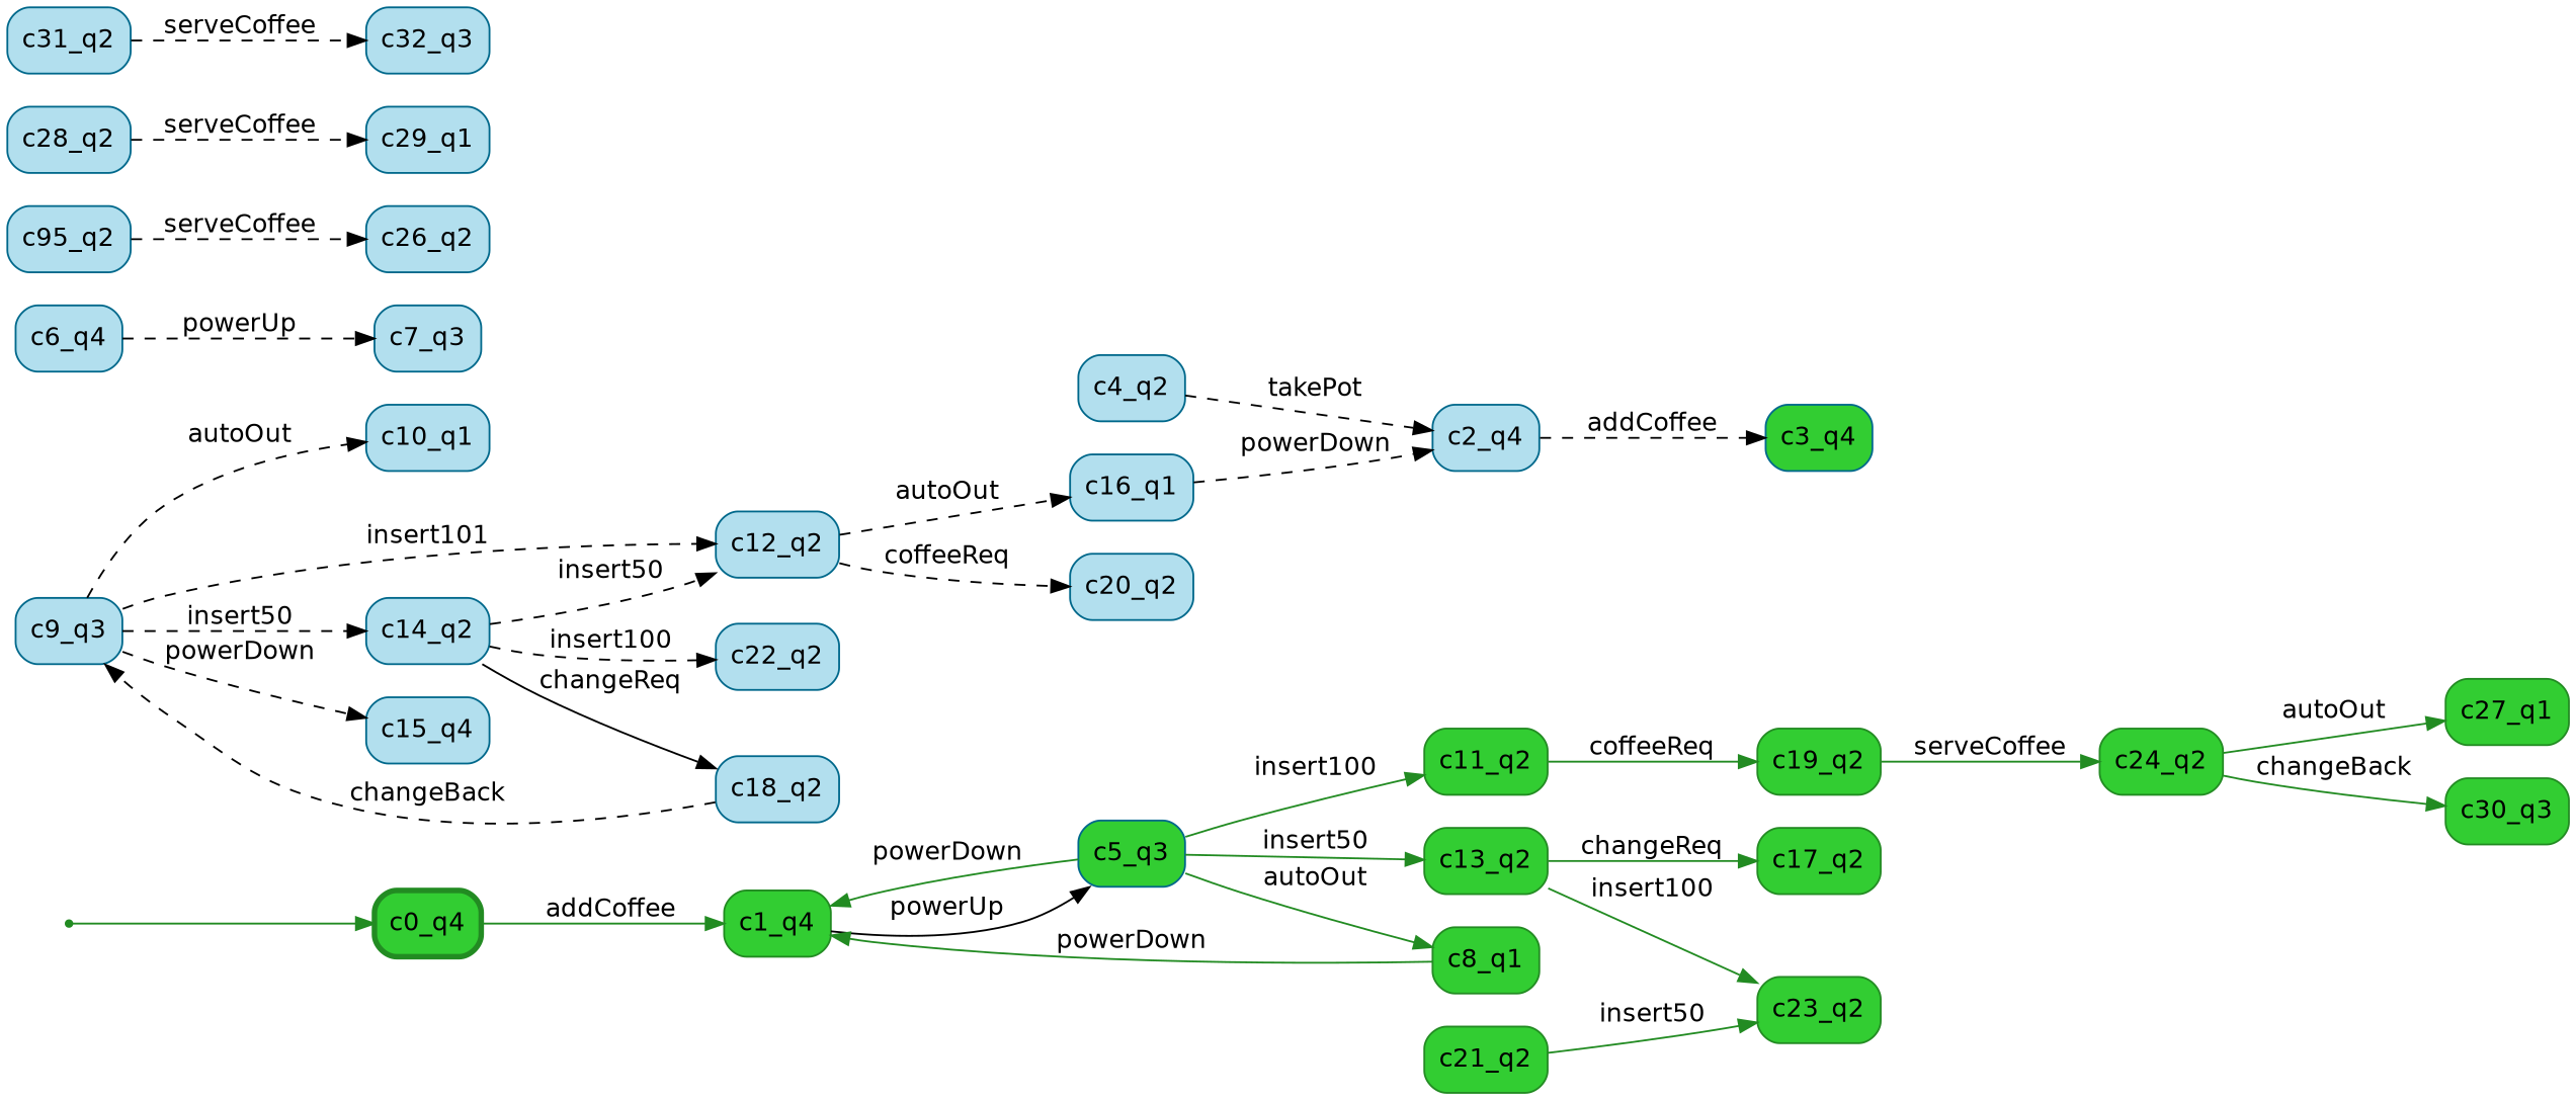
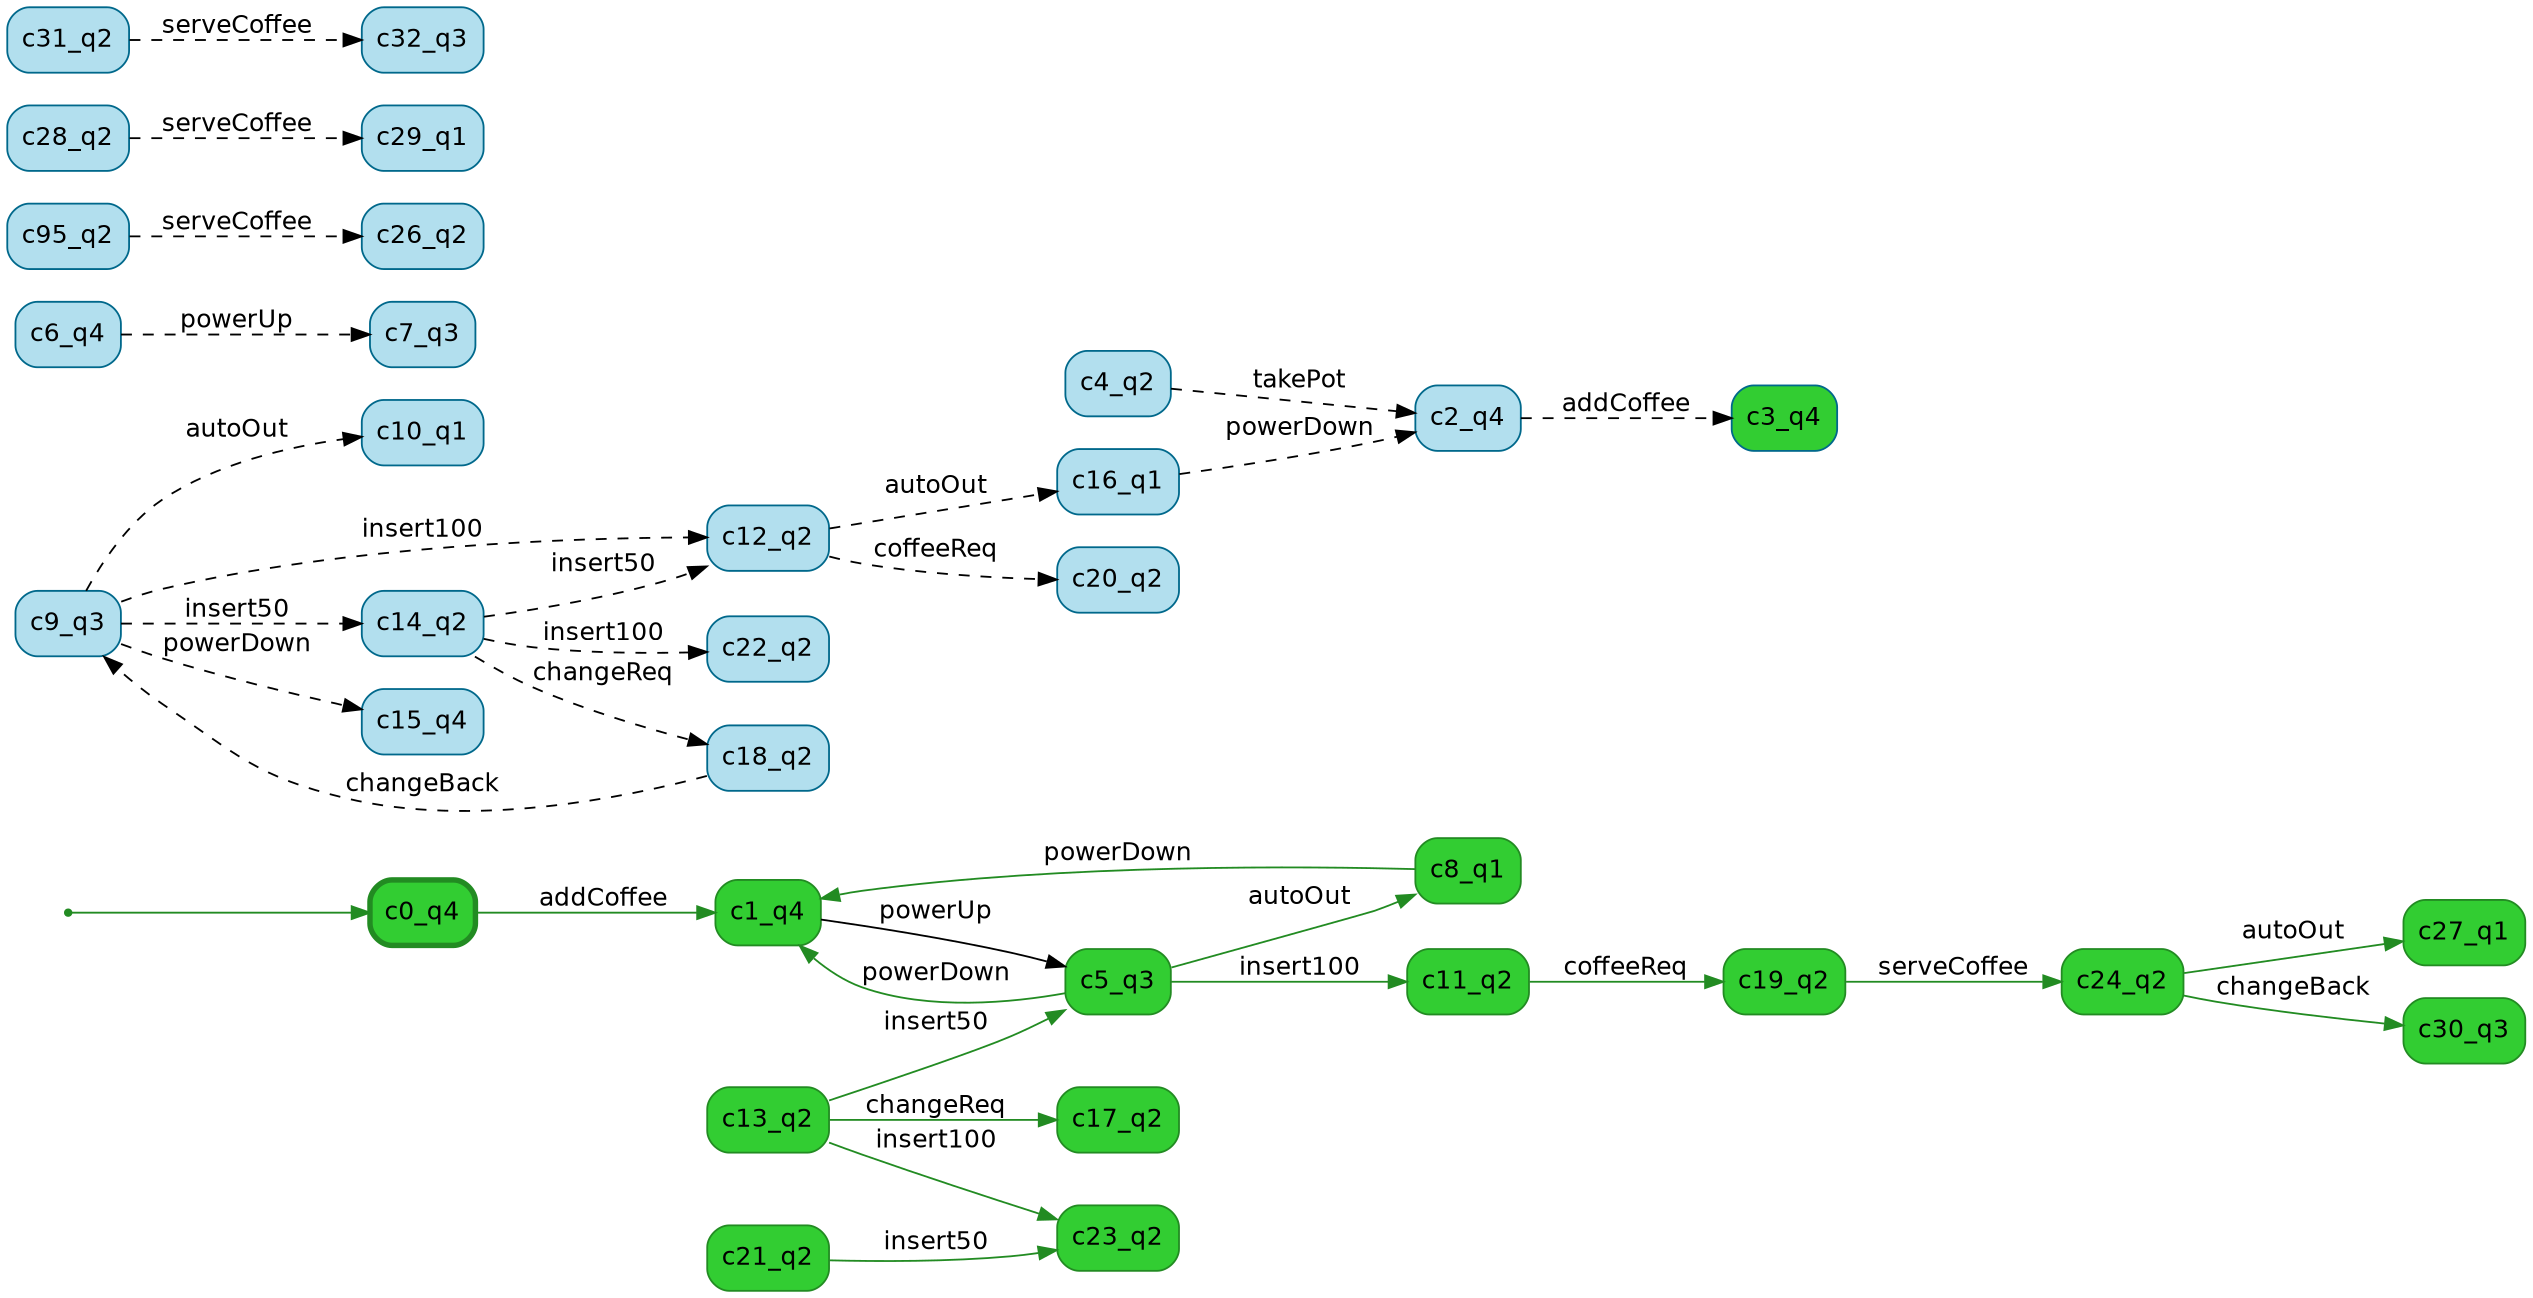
  digraph {
    fontname="DejaVu Sans"
    rankdir=LR
    node [color=deepskyblue4 fontname="DejaVu Sans" shape=box fillcolor=lightblue2 style="rounded, filled"]
    edge [color=black fontname="DejaVu Sans" style=dashed]
    __invisible__ [color=forestgreen shape=point fillcolor="" style=""]
    n2 [color=forestgreen fillcolor=limegreen label=c0_q4 penwidth=3]
    n3 [color=forestgreen fillcolor=limegreen label=c1_q4]
-   n4 [fillcolor=limegreen label=c5_q3]
+   n4 [color=forestgreen fillcolor=limegreen label=c5_q3]
    n5 [color=forestgreen fillcolor=limegreen label=c8_q1]
    n6 [color=forestgreen fillcolor=limegreen label=c11_q2]
    n7 [color=forestgreen fillcolor=limegreen label=c13_q2]
    n8 [color=forestgreen fillcolor=limegreen label=c19_q2]
    n9 [color=forestgreen fillcolor=limegreen label=c17_q2]
    n10 [color=forestgreen fillcolor=limegreen label=c23_q2]
    n11 [color=forestgreen fillcolor=limegreen label=c24_q2]
    n12 [color=forestgreen fillcolor=limegreen label=c27_q1]
    n13 [color=forestgreen fillcolor=limegreen label=c30_q3]
    n14 [color=forestgreen fillcolor=limegreen label=c21_q2]
    n15 [label=c2_q4]
    n16 [fillcolor=limegreen label=c3_q4]
    n17 [label=c4_q2]
    n18 [label=c6_q4]
    n19 [label=c7_q3]
    n20 [label=c9_q3]
    n21 [label=c10_q1]
    n22 [label=c12_q2]
    n23 [label=c14_q2]
    n24 [label=c15_q4]
    n25 [label=c16_q1]
    n26 [label=c20_q2]
    n27 [label=c18_q2]
    n28 [label=c22_q2]
    n29 [label=c95_q2]
    n30 [label=c26_q2]
    n31 [label=c28_q2]
    n32 [label=c29_q1]
    n33 [label=c31_q2]
    n34 [label=c32_q3]
    __invisible__ -> n2 [color=forestgreen style=""]
    n2 -> n3 [color=forestgreen label=addCoffee style=""]
    n3 -> n4 [label=powerUp style=""]
    n4 -> n3 [color=forestgreen label=powerDown style=""]
    n4 -> n5 [color=forestgreen label=autoOut style=""]
    n4 -> n6 [color=forestgreen label=insert100 style=""]
-   n4 -> n7 [color=forestgreen label=insert50 style=""]
+   n7 -> n4 [color=forestgreen label=insert50 style=""]
    n5 -> n3 [color=forestgreen label=powerDown style=""]
    n6 -> n8 [color=forestgreen label=coffeeReq style=""]
    n7 -> n9 [color=forestgreen label=changeReq style=""]
    n7 -> n10 [color=forestgreen label=insert100 style=""]
    n8 -> n11 [color=forestgreen label=serveCoffee style=""]
    n11 -> n12 [color=forestgreen label=autoOut style=""]
    n11 -> n13 [color=forestgreen label=changeBack style=""]
    n14 -> n10 [color=forestgreen label=insert50 style=""]
    n15 -> n16 [label=addCoffee]
    n17 -> n15 [label=takePot]
    n18 -> n19 [label=powerUp]
    n20 -> n21 [label=autoOut]
-   n20 -> n22 [label=insert101]
+   n20 -> n22 [label=insert100]
    n20 -> n23 [label=insert50]
    n20 -> n24 [label=powerDown]
    n22 -> n25 [label=autoOut]
    n22 -> n26 [label=coffeeReq]
    n23 -> n22 [label=insert50]
-   n23 -> n27 [label=changeReq style=solid]
+   n23 -> n27 [label=changeReq]
    n23 -> n28 [label=insert100]
    n25 -> n15 [label=powerDown]
    n27 -> n20 [label=changeBack]
    n29 -> n30 [label=serveCoffee]
    n31 -> n32 [label=serveCoffee]
    n33 -> n34 [label=serveCoffee]
  }
